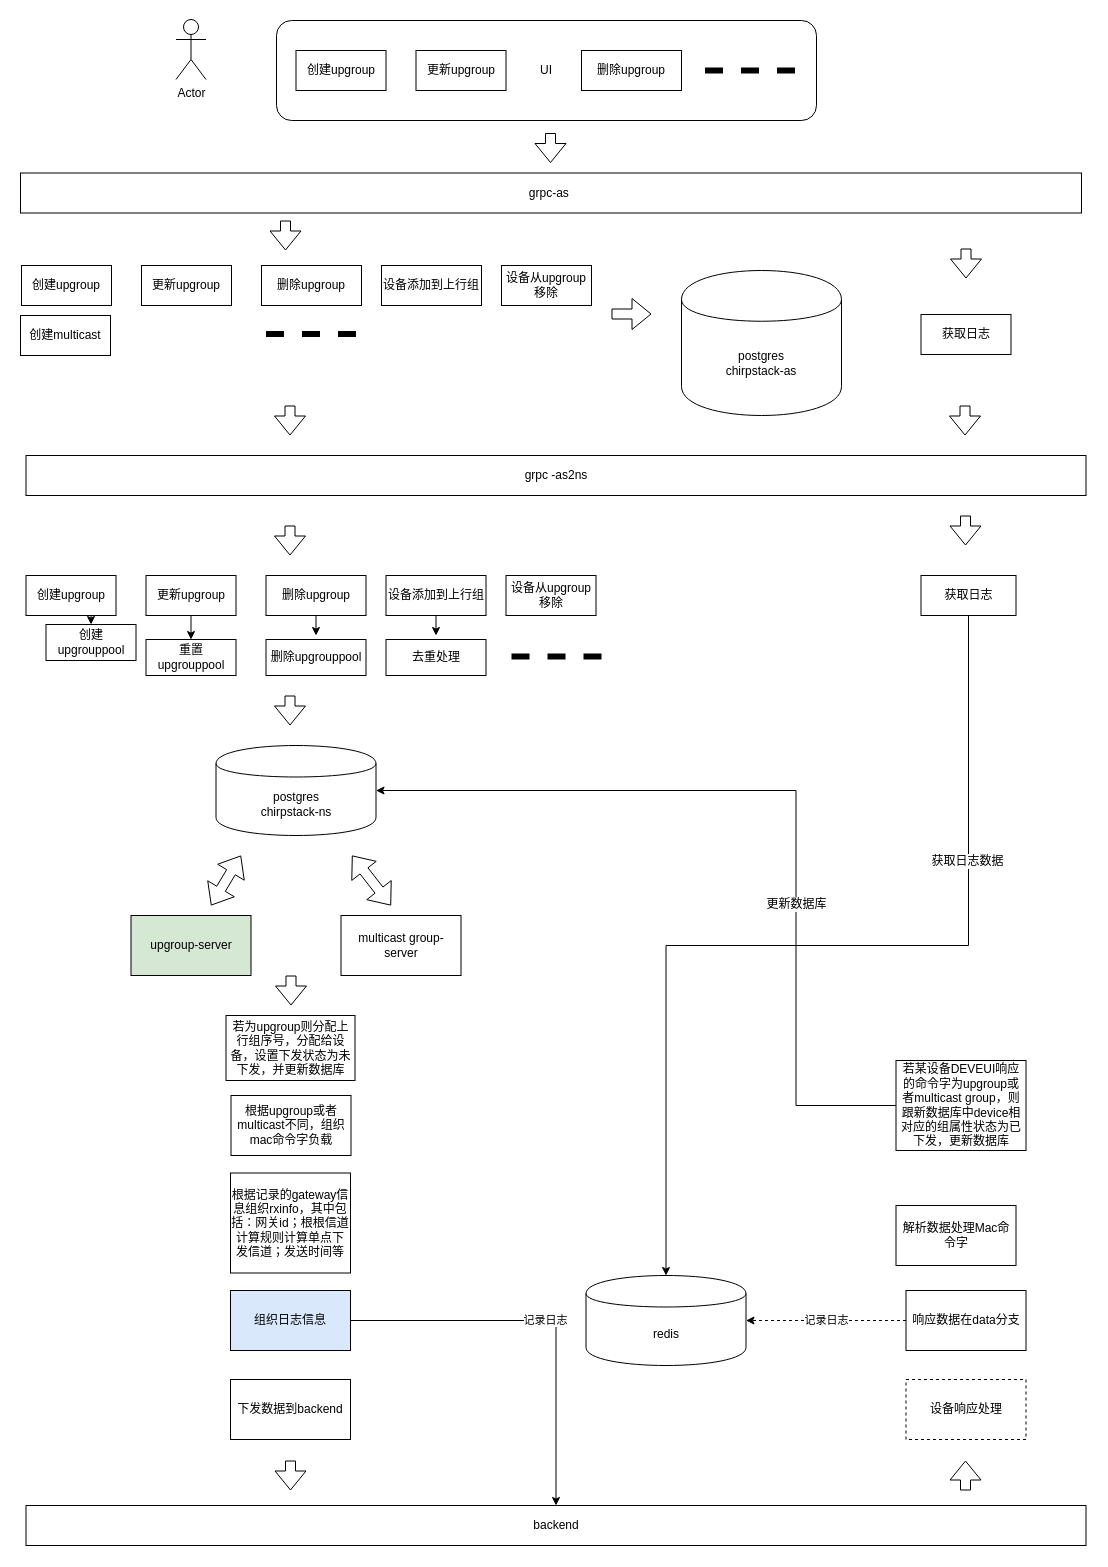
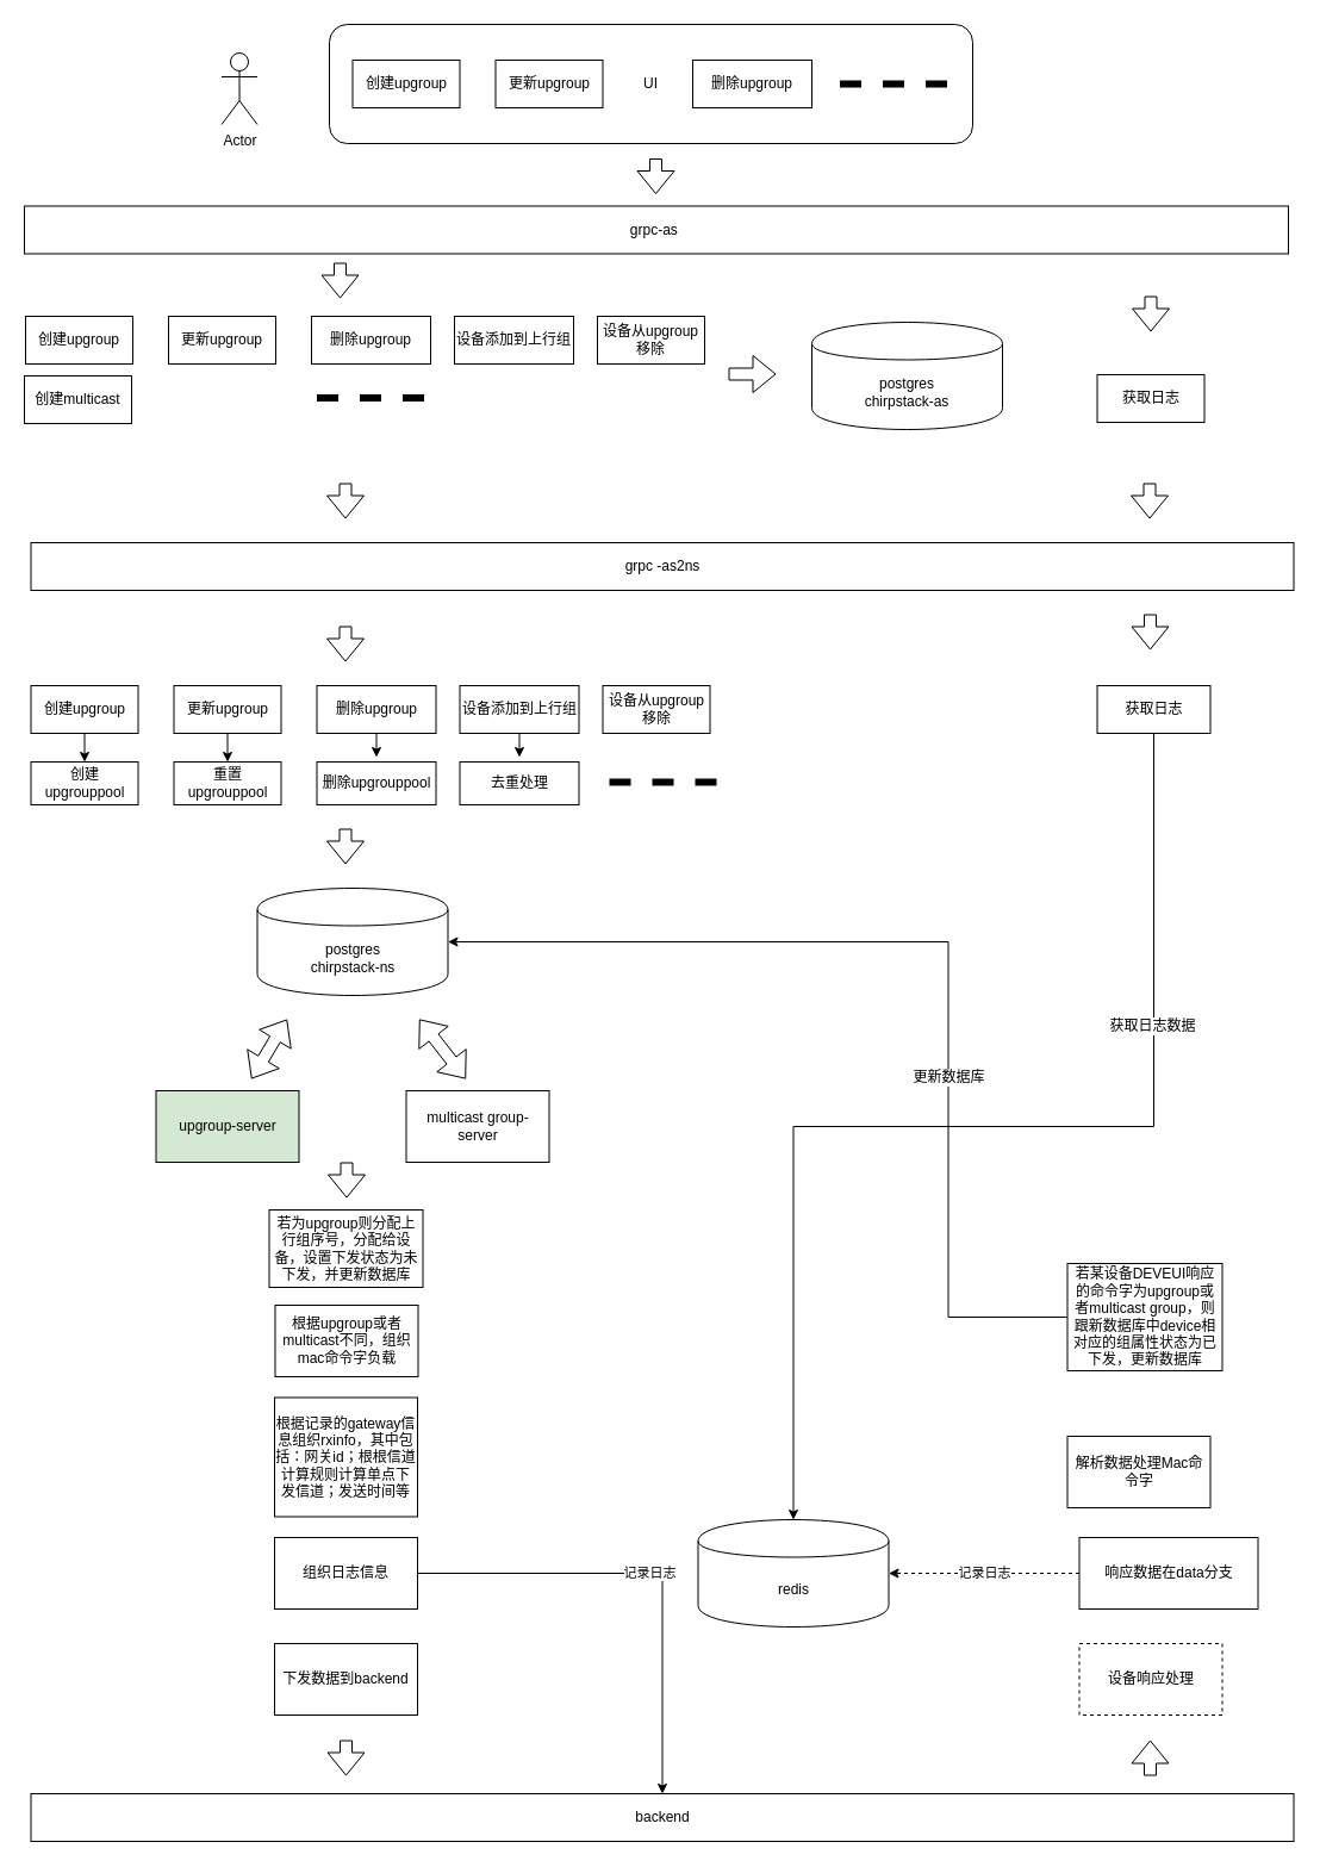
  <mxCell id="0" />
  <mxCell id="1" parent="0" />
  <mxCell id="2" value="postgres&lt;br&gt;chirpstack-ns" style="shape=cylinder;whiteSpace=wrap;html=1;boundedLbl=1;backgroundOutline=1;" parent="1" vertex="1"><mxGeometry x="215.5" y="745" width="160" height="90" as="geometry" /></mxCell>
  <mxCell id="3" style="edgeStyle=orthogonalEdgeStyle;rounded=0;orthogonalLoop=1;jettySize=auto;html=1;exitX=0.5;exitY=1;exitDx=0;exitDy=0;entryX=0.5;entryY=0;entryDx=0;entryDy=0;" parent="1" source="4" target="48" edge="1"><mxGeometry relative="1" as="geometry" /></mxCell>
  <mxCell id="4" value="创建upgroup" style="rounded=0;whiteSpace=wrap;html=1;" parent="1" vertex="1"><mxGeometry x="25.5" y="575" width="90" height="40" as="geometry" /></mxCell>
  <mxCell id="5" style="edgeStyle=orthogonalEdgeStyle;rounded=0;orthogonalLoop=1;jettySize=auto;html=1;exitX=0.5;exitY=1;exitDx=0;exitDy=0;entryX=0.5;entryY=0;entryDx=0;entryDy=0;" parent="1" source="6" target="49" edge="1"><mxGeometry relative="1" as="geometry" /></mxCell>
  <mxCell id="6" value="更新upgroup" style="rounded=0;whiteSpace=wrap;html=1;" parent="1" vertex="1"><mxGeometry x="145.5" y="575" width="90" height="40" as="geometry" /></mxCell>
  <mxCell id="7" style="edgeStyle=orthogonalEdgeStyle;rounded=0;orthogonalLoop=1;jettySize=auto;html=1;exitX=0.5;exitY=1;exitDx=0;exitDy=0;" parent="1" source="8" edge="1"><mxGeometry relative="1" as="geometry"><mxPoint x="315.5" y="635" as="targetPoint" /></mxGeometry></mxCell>
  <mxCell id="8" value="删除upgroup" style="rounded=0;whiteSpace=wrap;html=1;" parent="1" vertex="1"><mxGeometry x="265.5" y="575" width="100" height="40" as="geometry" /></mxCell>
  <mxCell id="9" style="edgeStyle=orthogonalEdgeStyle;rounded=0;orthogonalLoop=1;jettySize=auto;html=1;exitX=0.5;exitY=1;exitDx=0;exitDy=0;" parent="1" source="10" edge="1"><mxGeometry relative="1" as="geometry"><mxPoint x="435.5" y="635" as="targetPoint" /></mxGeometry></mxCell>
  <mxCell id="10" value="设备添加到上行组" style="rounded=0;whiteSpace=wrap;html=1;" parent="1" vertex="1"><mxGeometry x="385.5" y="575" width="100" height="40" as="geometry" /></mxCell>
  <mxCell id="11" value="设备从upgroup移除" style="rounded=0;whiteSpace=wrap;html=1;" parent="1" vertex="1"><mxGeometry x="505.5" y="575" width="90" height="40" as="geometry" /></mxCell>
  <mxCell id="12" value="grpc -as2ns" style="rounded=0;whiteSpace=wrap;html=1;" parent="1" vertex="1"><mxGeometry x="25.5" y="455" width="1060" height="40" as="geometry" /></mxCell>
- <mxCell id="13" value="postgres&lt;br&gt;chirpstack-as" style="shape=cylinder;whiteSpace=wrap;html=1;boundedLbl=1;backgroundOutline=1;" parent="1" vertex="1"><mxGeometry x="681" y="270" width="160" height="145" as="geometry" /></mxCell>
+ <mxCell id="13" value="postgres&lt;br&gt;chirpstack-as" style="shape=cylinder;whiteSpace=wrap;html=1;boundedLbl=1;backgroundOutline=1;" parent="1" vertex="1"><mxGeometry x="681" y="270" width="160" height="90" as="geometry" /></mxCell>
  <mxCell id="14" value="UI" style="rounded=1;whiteSpace=wrap;html=1;" parent="1" vertex="1"><mxGeometry x="276" y="20" width="540" height="100" as="geometry" /></mxCell>
- <mxCell id="15" value="Actor" style="shape=umlActor;verticalLabelPosition=bottom;labelBackgroundColor=#ffffff;verticalAlign=top;html=1;outlineConnect=0;" parent="1" vertex="1"><mxGeometry x="175.5" y="19" width="30" height="60" as="geometry" /></mxCell>
+ <mxCell id="15" value="Actor" style="shape=umlActor;verticalLabelPosition=bottom;labelBackgroundColor=#ffffff;verticalAlign=top;html=1;outlineConnect=0;" parent="1" vertex="1"><mxGeometry x="185.5" y="44" width="30" height="60" as="geometry" /></mxCell>
  <mxCell id="16" value="创建upgroup" style="rounded=0;whiteSpace=wrap;html=1;" parent="1" vertex="1"><mxGeometry x="21" y="265" width="90" height="40" as="geometry" /></mxCell>
  <mxCell id="17" value="更新upgroup" style="rounded=0;whiteSpace=wrap;html=1;" parent="1" vertex="1"><mxGeometry x="141" y="265" width="90" height="40" as="geometry" /></mxCell>
  <mxCell id="18" value="删除upgroup" style="rounded=0;whiteSpace=wrap;html=1;" parent="1" vertex="1"><mxGeometry x="261" y="265" width="100" height="40" as="geometry" /></mxCell>
  <mxCell id="19" value="设备添加到上行组" style="rounded=0;whiteSpace=wrap;html=1;" parent="1" vertex="1"><mxGeometry x="381" y="265" width="100" height="40" as="geometry" /></mxCell>
  <mxCell id="20" value="设备从upgroup移除" style="rounded=0;whiteSpace=wrap;html=1;" parent="1" vertex="1"><mxGeometry x="501" y="265" width="90" height="40" as="geometry" /></mxCell>
  <mxCell id="21" value="grpc-as&amp;nbsp;" style="rounded=0;whiteSpace=wrap;html=1;" parent="1" vertex="1"><mxGeometry x="20" y="172.5" width="1061" height="40" as="geometry" /></mxCell>
  <mxCell id="22" value="" style="shape=flexArrow;endArrow=classic;html=1;" parent="1" edge="1"><mxGeometry width="50" height="50" relative="1" as="geometry"><mxPoint x="285" y="220" as="sourcePoint" /><mxPoint x="285" y="250" as="targetPoint" /></mxGeometry></mxCell>
  <mxCell id="23" value="" style="shape=flexArrow;endArrow=classic;html=1;" parent="1" edge="1"><mxGeometry width="50" height="50" relative="1" as="geometry"><mxPoint x="289.5" y="525" as="sourcePoint" /><mxPoint x="289.5" y="555" as="targetPoint" /></mxGeometry></mxCell>
  <mxCell id="24" value="" style="shape=flexArrow;endArrow=classic;html=1;" parent="1" edge="1"><mxGeometry width="50" height="50" relative="1" as="geometry"><mxPoint x="611" y="313.5" as="sourcePoint" /><mxPoint x="651" y="313.5" as="targetPoint" /></mxGeometry></mxCell>
  <mxCell id="25" value="upgroup-server" style="rounded=0;whiteSpace=wrap;html=1;fillColor=#d5e8d4;" parent="1" vertex="1"><mxGeometry x="130.5" y="915" width="120" height="60" as="geometry" /></mxCell>
  <mxCell id="26" value="multicast group-server" style="rounded=0;whiteSpace=wrap;html=1;" parent="1" vertex="1"><mxGeometry x="340.5" y="915" width="120" height="60" as="geometry" /></mxCell>
  <mxCell id="27" value="" style="shape=flexArrow;endArrow=classic;html=1;" parent="1" edge="1"><mxGeometry width="50" height="50" relative="1" as="geometry"><mxPoint x="289.5" y="405" as="sourcePoint" /><mxPoint x="289.5" y="435" as="targetPoint" /></mxGeometry></mxCell>
  <mxCell id="28" value="" style="shape=flexArrow;endArrow=classic;html=1;" parent="1" edge="1"><mxGeometry width="50" height="50" relative="1" as="geometry"><mxPoint x="289.5" y="695" as="sourcePoint" /><mxPoint x="289.5" y="725" as="targetPoint" /></mxGeometry></mxCell>
  <mxCell id="29" value="" style="shape=flexArrow;endArrow=classic;startArrow=classic;html=1;" parent="1" edge="1"><mxGeometry width="50" height="50" relative="1" as="geometry"><mxPoint x="210.5" y="905" as="sourcePoint" /><mxPoint x="240.5" y="855" as="targetPoint" /></mxGeometry></mxCell>
  <mxCell id="30" value="" style="shape=flexArrow;endArrow=classic;startArrow=classic;html=1;" parent="1" edge="1"><mxGeometry width="50" height="50" relative="1" as="geometry"><mxPoint x="390.5" y="905" as="sourcePoint" /><mxPoint x="351.5" y="855" as="targetPoint" /></mxGeometry></mxCell>
  <mxCell id="31" value="backend" style="rounded=0;whiteSpace=wrap;html=1;" parent="1" vertex="1"><mxGeometry x="25.5" y="1505" width="1060" height="40" as="geometry" /></mxCell>
  <mxCell id="32" value="根据upgroup或者multicast不同，组织mac命令字负载" style="rounded=0;whiteSpace=wrap;html=1;" parent="1" vertex="1"><mxGeometry x="230.5" y="1095" width="120" height="60" as="geometry" /></mxCell>
  <mxCell id="33" value="" style="shape=flexArrow;endArrow=classic;html=1;" parent="1" edge="1"><mxGeometry width="50" height="50" relative="1" as="geometry"><mxPoint x="290.5" y="975" as="sourcePoint" /><mxPoint x="290.5" y="1005" as="targetPoint" /></mxGeometry></mxCell>
  <mxCell id="34" value="根据记录的gateway信息组织rxinfo，其中包括：网关id；根根信道计算规则计算单点下发信道；发送时间等" style="rounded=0;whiteSpace=wrap;html=1;" parent="1" vertex="1"><mxGeometry x="230" y="1172.5" width="120" height="100" as="geometry" /></mxCell>
  <mxCell id="35" value="下发数据到backend" style="rounded=0;whiteSpace=wrap;html=1;" parent="1" vertex="1"><mxGeometry x="230" y="1379" width="120" height="60" as="geometry" /></mxCell>
  <mxCell id="36" value="记录日志" style="edgeStyle=orthogonalEdgeStyle;rounded=0;orthogonalLoop=1;jettySize=auto;html=1;exitX=1;exitY=0.5;exitDx=0;exitDy=0;" parent="1" source="37" target="31" edge="1"><mxGeometry relative="1" as="geometry" /></mxCell>
- <mxCell id="37" value="组织日志信息" style="rounded=0;whiteSpace=wrap;html=1;fillColor=#dae8fc;" parent="1" vertex="1"><mxGeometry x="230" y="1290" width="120" height="60" as="geometry" /></mxCell>
+ <mxCell id="37" value="组织日志信息" style="rounded=0;whiteSpace=wrap;html=1;" parent="1" vertex="1"><mxGeometry x="230" y="1290" width="120" height="60" as="geometry" /></mxCell>
  <mxCell id="38" value="redis" style="shape=cylinder;whiteSpace=wrap;html=1;boundedLbl=1;backgroundOutline=1;" parent="1" vertex="1"><mxGeometry x="585.5" y="1275" width="160" height="90" as="geometry" /></mxCell>
  <mxCell id="39" value="" style="shape=flexArrow;endArrow=classic;html=1;" parent="1" edge="1"><mxGeometry width="50" height="50" relative="1" as="geometry"><mxPoint x="290" y="1460" as="sourcePoint" /><mxPoint x="290" y="1490" as="targetPoint" /></mxGeometry></mxCell>
  <mxCell id="40" value="" style="shape=flexArrow;endArrow=classic;html=1;" parent="1" edge="1"><mxGeometry width="50" height="50" relative="1" as="geometry"><mxPoint x="965" y="1490" as="sourcePoint" /><mxPoint x="965" y="1460" as="targetPoint" /></mxGeometry></mxCell>
  <mxCell id="41" value="设备响应处理" style="rounded=0;whiteSpace=wrap;html=1;dashed=1;" parent="1" vertex="1"><mxGeometry x="905.5" y="1379" width="120" height="60" as="geometry" /></mxCell>
  <mxCell id="42" value="记录日志" style="edgeStyle=orthogonalEdgeStyle;rounded=0;orthogonalLoop=1;jettySize=auto;html=1;exitX=0;exitY=0.5;exitDx=0;exitDy=0;entryX=1;entryY=0.5;entryDx=0;entryDy=0;dashed=1;" parent="1" source="43" target="38" edge="1"><mxGeometry relative="1" as="geometry" /></mxCell>
- <mxCell id="43" value="响应数据在data分支" style="rounded=0;whiteSpace=wrap;html=1;" parent="1" vertex="1"><mxGeometry x="905.5" y="1290" width="120" height="60" as="geometry" /></mxCell>
+ <mxCell id="43" value="响应数据在data分支" style="rounded=0;whiteSpace=wrap;html=1;" parent="1" vertex="1"><mxGeometry x="905.5" y="1290" width="150" height="60" as="geometry" /></mxCell>
  <mxCell id="44" value="解析数据处理Mac命令字" style="rounded=0;whiteSpace=wrap;html=1;" parent="1" vertex="1"><mxGeometry x="895.5" y="1205" width="120" height="60" as="geometry" /></mxCell>
  <mxCell id="45" style="edgeStyle=orthogonalEdgeStyle;rounded=0;orthogonalLoop=1;jettySize=auto;html=1;exitX=0;exitY=0.5;exitDx=0;exitDy=0;entryX=1;entryY=0.5;entryDx=0;entryDy=0;" parent="1" source="47" target="2" edge="1"><mxGeometry relative="1" as="geometry"><Array as="points"><mxPoint x="795.5" y="1105" /><mxPoint x="795.5" y="790" /></Array></mxGeometry></mxCell>
  <mxCell id="46" value="更新数据库" style="text;html=1;resizable=0;points=[];align=center;verticalAlign=middle;labelBackgroundColor=#ffffff;" parent="45" vertex="1" connectable="0"><mxGeometry x="-0.276" relative="1" as="geometry"><mxPoint as="offset" /></mxGeometry></mxCell>
  <mxCell id="47" value="若某设备DEVEUI响应的命令字为upgroup或者multicast group，则跟新数据库中device相对应的组属性状态为已下发，更新数据库" style="rounded=0;whiteSpace=wrap;html=1;" parent="1" vertex="1"><mxGeometry x="895.5" y="1060" width="130" height="90" as="geometry" /></mxCell>
- <mxCell id="48" value="创建upgrouppool" style="rounded=0;whiteSpace=wrap;html=1;" parent="1" vertex="1"><mxGeometry x="45.5" y="624" width="90" height="36" as="geometry" /></mxCell>
+ <mxCell id="48" value="创建upgrouppool" style="rounded=0;whiteSpace=wrap;html=1;" parent="1" vertex="1"><mxGeometry x="25.5" y="639" width="90" height="36" as="geometry" /></mxCell>
  <mxCell id="49" value="重置upgrouppool" style="rounded=0;whiteSpace=wrap;html=1;" parent="1" vertex="1"><mxGeometry x="145.5" y="639" width="90" height="36" as="geometry" /></mxCell>
  <mxCell id="50" value="删除upgrouppool" style="rounded=0;whiteSpace=wrap;html=1;" parent="1" vertex="1"><mxGeometry x="265.5" y="639" width="100" height="36" as="geometry" /></mxCell>
  <mxCell id="51" value="去重处理" style="rounded=0;whiteSpace=wrap;html=1;" parent="1" vertex="1"><mxGeometry x="385.5" y="639" width="100" height="36" as="geometry" /></mxCell>
  <mxCell id="52" value="若为upgroup则分配上行组序号，分配给设备，设置下发状态为未下发，并更新数据库" style="rounded=0;whiteSpace=wrap;html=1;" parent="1" vertex="1"><mxGeometry x="225.5" y="1015" width="129" height="65" as="geometry" /></mxCell>
  <mxCell id="53" value="获取日志" style="rounded=0;whiteSpace=wrap;html=1;" parent="1" vertex="1"><mxGeometry x="920.5" y="314" width="90" height="40" as="geometry" /></mxCell>
  <mxCell id="54" value="" style="shape=flexArrow;endArrow=classic;html=1;" parent="1" edge="1"><mxGeometry width="50" height="50" relative="1" as="geometry"><mxPoint x="964.5" y="405" as="sourcePoint" /><mxPoint x="964.5" y="435" as="targetPoint" /></mxGeometry></mxCell>
  <mxCell id="55" value="" style="shape=flexArrow;endArrow=classic;html=1;" parent="1" edge="1"><mxGeometry width="50" height="50" relative="1" as="geometry"><mxPoint x="965.5" y="248" as="sourcePoint" /><mxPoint x="965.5" y="278" as="targetPoint" /></mxGeometry></mxCell>
  <mxCell id="56" style="edgeStyle=orthogonalEdgeStyle;rounded=0;orthogonalLoop=1;jettySize=auto;html=1;exitX=0.5;exitY=1;exitDx=0;exitDy=0;entryX=0.5;entryY=0;entryDx=0;entryDy=0;" parent="1" source="58" target="38" edge="1"><mxGeometry relative="1" as="geometry" /></mxCell>
  <mxCell id="57" value="获取日志数据" style="text;html=1;resizable=0;points=[];align=center;verticalAlign=middle;labelBackgroundColor=#ffffff;" parent="56" vertex="1" connectable="0"><mxGeometry x="-0.49" y="-2" relative="1" as="geometry"><mxPoint as="offset" /></mxGeometry></mxCell>
  <mxCell id="58" value="获取日志" style="rounded=0;whiteSpace=wrap;html=1;" parent="1" vertex="1"><mxGeometry x="920.5" y="575" width="95" height="40" as="geometry" /></mxCell>
  <mxCell id="59" value="" style="shape=flexArrow;endArrow=classic;html=1;" parent="1" edge="1"><mxGeometry width="50" height="50" relative="1" as="geometry"><mxPoint x="965" y="515" as="sourcePoint" /><mxPoint x="965" y="545" as="targetPoint" /></mxGeometry></mxCell>
  <mxCell id="60" value="更新upgroup" style="rounded=0;whiteSpace=wrap;html=1;" parent="1" vertex="1"><mxGeometry x="415.5" y="50" width="90" height="40" as="geometry" /></mxCell>
  <mxCell id="61" value="创建upgroup" style="rounded=0;whiteSpace=wrap;html=1;" parent="1" vertex="1"><mxGeometry x="295.5" y="50" width="90" height="40" as="geometry" /></mxCell>
  <mxCell id="62" value="删除upgroup" style="rounded=0;whiteSpace=wrap;html=1;" parent="1" vertex="1"><mxGeometry x="581" y="50" width="100" height="40" as="geometry" /></mxCell>
  <mxCell id="63" value="" style="endArrow=none;dashed=1;html=1;strokeWidth=6;" parent="1" edge="1"><mxGeometry width="50" height="50" relative="1" as="geometry"><mxPoint x="704.5" y="70" as="sourcePoint" /><mxPoint x="804.5" y="70" as="targetPoint" /></mxGeometry></mxCell>
  <mxCell id="64" value="创建multicast" style="rounded=0;whiteSpace=wrap;html=1;" parent="1" vertex="1"><mxGeometry x="20" y="315" width="90" height="40" as="geometry" /></mxCell>
  <mxCell id="65" value="" style="endArrow=none;dashed=1;html=1;strokeWidth=6;" parent="1" edge="1"><mxGeometry width="50" height="50" relative="1" as="geometry"><mxPoint x="265.5" y="333.5" as="sourcePoint" /><mxPoint x="365.5" y="333.5" as="targetPoint" /></mxGeometry></mxCell>
  <mxCell id="66" value="" style="endArrow=none;dashed=1;html=1;strokeWidth=6;" parent="1" edge="1"><mxGeometry width="50" height="50" relative="1" as="geometry"><mxPoint x="511" y="656" as="sourcePoint" /><mxPoint x="611" y="656" as="targetPoint" /></mxGeometry></mxCell>
  <mxCell id="67" value="" style="shape=flexArrow;endArrow=classic;html=1;" parent="1" edge="1"><mxGeometry width="50" height="50" relative="1" as="geometry"><mxPoint x="550" y="132.5" as="sourcePoint" /><mxPoint x="550" y="162.5" as="targetPoint" /></mxGeometry></mxCell>
